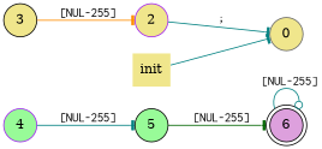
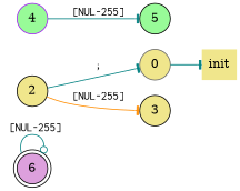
  digraph {
    rankdir=LR
    node [color=black fillcolor=khaki shape=circle style=filled]
    edge [arrowhead=tee color=teal fontname=Courier]
    6 [fillcolor=plum height=.5 shape=doublecircle width=.5]
    0 [color=gray40 height=.5 width=.5]
-   2 [color=purple height=.5 width=.5]
+   2 [height=.5 width=.5]
    3 [height=.5 width=.5]
    4 [color=purple fillcolor=palegreen height=.5 width=.5]
    5 [fillcolor=palegreen height=.5 width=.5]
    init [color=purple height=.5 shape=plaintext width=.5]
    6 -> 6 [arrowhead=odot label=" [NUL-255]"]
    2 -> 0 [label=" ;"]
-   3 -> 2 [color=darkorange label=" [NUL-255]"]
+   2 -> 3 [color=darkorange label=" [NUL-255]"]
    4 -> 5 [label=" [NUL-255]"]
-   5 -> 6 [color=darkgreen label=" [NUL-255]"]
-   init -> 0
+   0 -> init
  }
